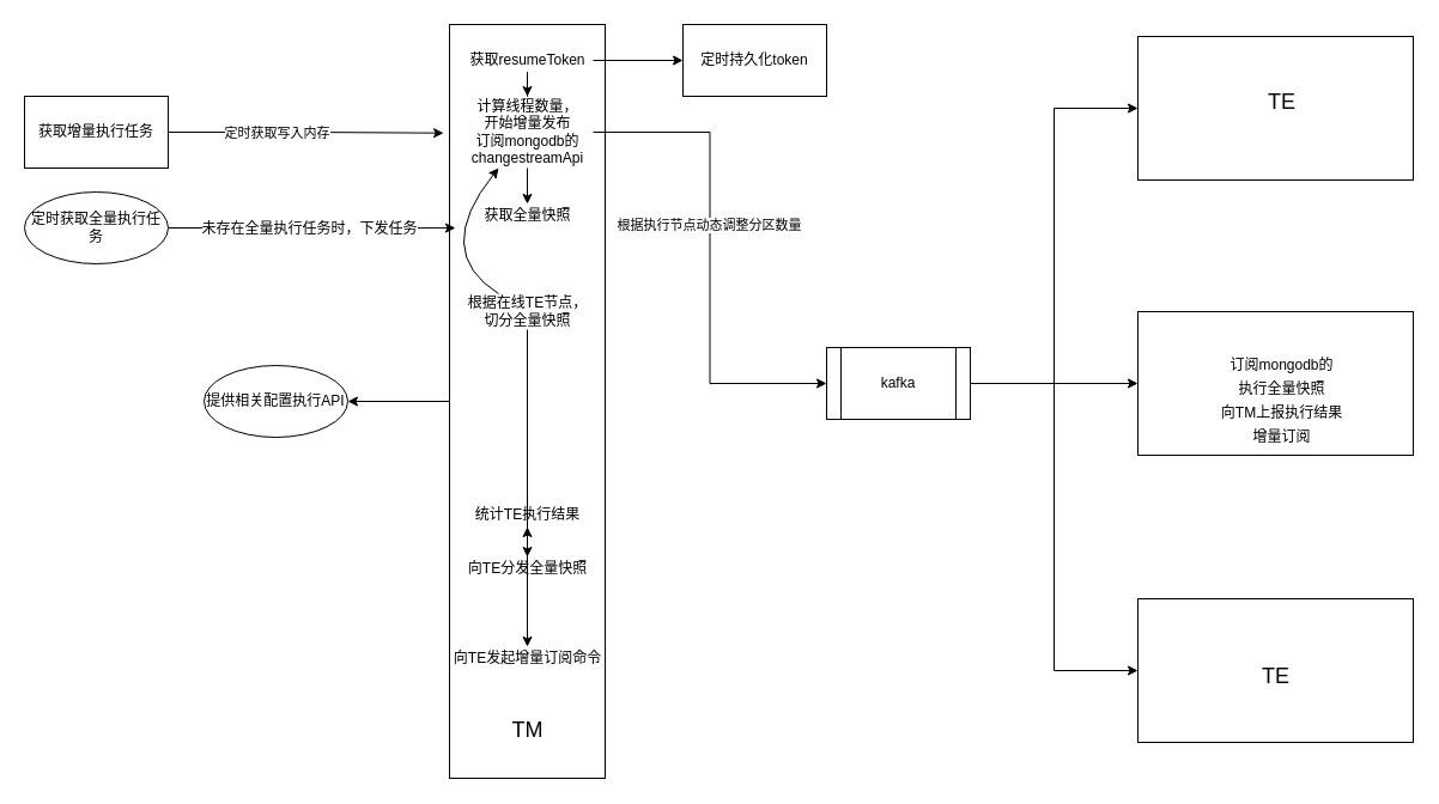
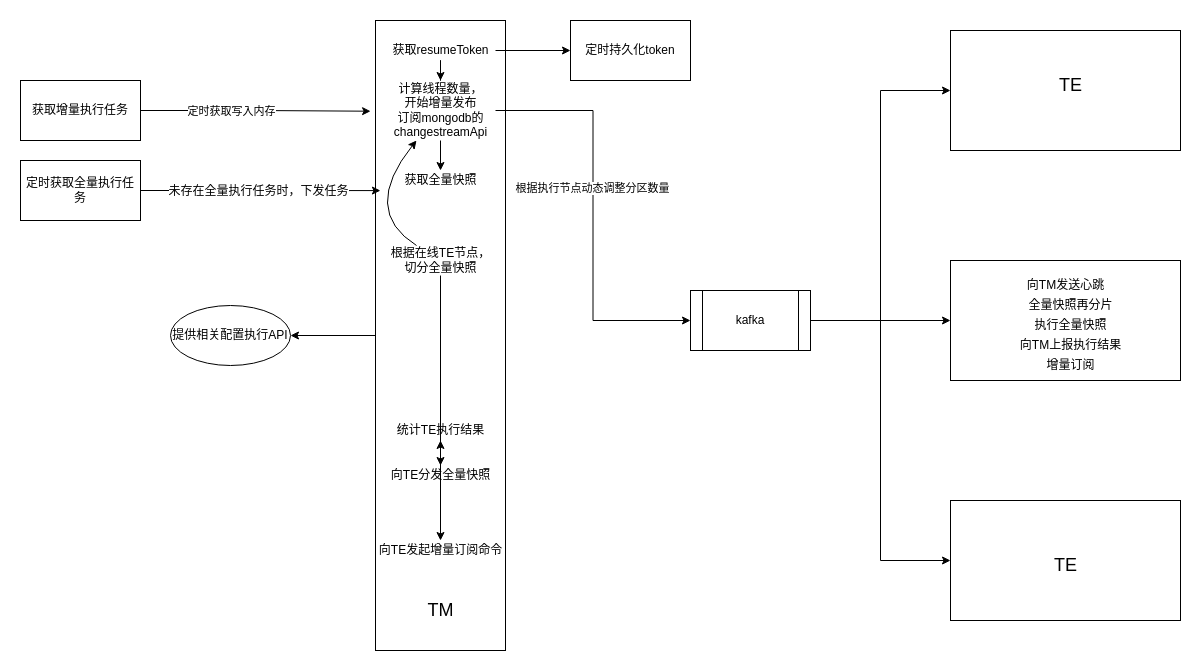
  <mxCell id="0" />
  <mxCell id="1" parent="0" />
  <mxCell id="2" value="" style="edgeStyle=orthogonalEdgeStyle;rounded=0;orthogonalLoop=1;jettySize=auto;html=1;fontSize=12;" edge="1" parent="1" source="3" target="42"><mxGeometry relative="1" as="geometry" /></mxCell>
  <mxCell id="3" value="" style="rounded=0;whiteSpace=wrap;html=1;" vertex="1" parent="1"><mxGeometry x="375" y="20" width="130" height="630" as="geometry" /></mxCell>
  <mxCell id="4" value="&lt;span style=&quot;color: rgba(0 , 0 , 0 , 0) ; font-family: monospace ; font-size: 0px&quot;&gt;%3CmxGraphModel%3E%3Croot%3E%3CmxCell%20id%3D%220%22%2F%3E%3CmxCell%20id%3D%221%22%20parent%3D%220%22%2F%3E%3CmxCell%20id%3D%222%22%20value%3D%22%26lt%3Bfont%20style%3D%26quot%3Bfont-size%3A%2018px%26quot%3B%26gt%3BTM%26lt%3B%2Ffont%26gt%3B%22%20style%3D%22text%3Bhtml%3D1%3Balign%3Dcenter%3BverticalAlign%3Dmiddle%3Bresizable%3D0%3Bpoints%3D%5B%5D%3Bautosize%3D1%3BstrokeColor%3Dnone%3BfillColor%3Dnone%3B%22%20vertex%3D%221%22%20parent%3D%221%22%3E%3CmxGeometry%20x%3D%22180%22%20y%3D%22660%22%20width%3D%2240%22%20height%3D%2220%22%20as%3D%22geometry%22%2F%3E%3C%2FmxCell%3E%3C%2Froot%3E%3C%2FmxGraphModel%3E&lt;/span&gt;" style="rounded=0;whiteSpace=wrap;html=1;" vertex="1" parent="1"><mxGeometry x="950" y="30" width="230" height="120" as="geometry" /></mxCell>
  <mxCell id="5" value="" style="rounded=0;whiteSpace=wrap;html=1;" vertex="1" parent="1"><mxGeometry x="950" y="260" width="230" height="120" as="geometry" /></mxCell>
  <mxCell id="6" value="" style="rounded=0;whiteSpace=wrap;html=1;" vertex="1" parent="1"><mxGeometry x="950" y="500" width="230" height="120" as="geometry" /></mxCell>
  <mxCell id="7" value="" style="edgeStyle=orthogonalEdgeStyle;rounded=0;orthogonalLoop=1;jettySize=auto;html=1;" edge="1" parent="1" source="9" target="22"><mxGeometry relative="1" as="geometry" /></mxCell>
  <mxCell id="8" value="" style="edgeStyle=orthogonalEdgeStyle;rounded=0;orthogonalLoop=1;jettySize=auto;html=1;" edge="1" parent="1" source="9" target="19"><mxGeometry relative="1" as="geometry" /></mxCell>
  <mxCell id="9" value="获取resumeToken" style="text;html=1;align=center;verticalAlign=middle;resizable=0;points=[];autosize=1;strokeColor=none;fillColor=none;" vertex="1" parent="1"><mxGeometry x="385" y="40" width="110" height="20" as="geometry" /></mxCell>
  <mxCell id="10" value="获取全量快照" style="text;html=1;align=center;verticalAlign=middle;resizable=0;points=[];autosize=1;strokeColor=none;fillColor=none;" vertex="1" parent="1"><mxGeometry x="395" y="170" width="90" height="20" as="geometry" /></mxCell>
  <mxCell id="11" value="" style="edgeStyle=orthogonalEdgeStyle;rounded=0;orthogonalLoop=1;jettySize=auto;html=1;" edge="1" parent="1" source="12" target="14"><mxGeometry relative="1" as="geometry" /></mxCell>
  <mxCell id="12" value="根据在线TE节点，&lt;br&gt;切分全量快照" style="text;html=1;align=center;verticalAlign=middle;resizable=0;points=[];autosize=1;strokeColor=none;fillColor=none;" vertex="1" parent="1"><mxGeometry x="385" y="245" width="110" height="30" as="geometry" /></mxCell>
  <mxCell id="13" value="" style="edgeStyle=orthogonalEdgeStyle;rounded=0;orthogonalLoop=1;jettySize=auto;html=1;" edge="1" parent="1" source="14" target="21"><mxGeometry relative="1" as="geometry" /></mxCell>
  <mxCell id="14" value="向TE分发全量快照" style="text;html=1;align=center;verticalAlign=middle;resizable=0;points=[];autosize=1;strokeColor=none;fillColor=none;" vertex="1" parent="1"><mxGeometry x="385" y="465" width="110" height="20" as="geometry" /></mxCell>
  <mxCell id="15" value="向TE发起增量订阅命令" style="text;html=1;align=center;verticalAlign=middle;resizable=0;points=[];autosize=1;strokeColor=none;fillColor=none;" vertex="1" parent="1"><mxGeometry x="370" y="540" width="140" height="20" as="geometry" /></mxCell>
  <mxCell id="16" style="edgeStyle=orthogonalEdgeStyle;rounded=0;orthogonalLoop=1;jettySize=auto;html=1;" edge="1" parent="1" source="19" target="10"><mxGeometry relative="1" as="geometry" /></mxCell>
  <mxCell id="17" style="edgeStyle=orthogonalEdgeStyle;rounded=0;orthogonalLoop=1;jettySize=auto;html=1;entryX=0;entryY=0.5;entryDx=0;entryDy=0;" edge="1" parent="1" source="19" target="29"><mxGeometry relative="1" as="geometry" /></mxCell>
  <mxCell id="18" value="根据执行节点动态调整分区数量" style="edgeLabel;html=1;align=center;verticalAlign=middle;resizable=0;points=[];" vertex="1" connectable="0" parent="17"><mxGeometry x="-0.137" y="-1" relative="1" as="geometry"><mxPoint as="offset" /></mxGeometry></mxCell>
  <mxCell id="19" value="计算线程数量，&lt;br&gt;开始增量发布&lt;br&gt;订阅mongodb的&lt;br&gt;changestreamApi" style="text;html=1;align=center;verticalAlign=middle;resizable=0;points=[];autosize=1;strokeColor=none;fillColor=none;" vertex="1" parent="1"><mxGeometry x="385" y="80" width="110" height="60" as="geometry" /></mxCell>
  <mxCell id="20" value="" style="edgeStyle=orthogonalEdgeStyle;rounded=0;orthogonalLoop=1;jettySize=auto;html=1;" edge="1" parent="1" source="21" target="15"><mxGeometry relative="1" as="geometry" /></mxCell>
  <mxCell id="21" value="统计TE执行结果" style="text;html=1;align=center;verticalAlign=middle;resizable=0;points=[];autosize=1;strokeColor=none;fillColor=none;" vertex="1" parent="1"><mxGeometry x="390" y="420" width="100" height="20" as="geometry" /></mxCell>
  <mxCell id="22" value="定时持久化token" style="whiteSpace=wrap;html=1;" vertex="1" parent="1"><mxGeometry x="570" y="20" width="120" height="60" as="geometry" /></mxCell>
  <mxCell id="23" style="edgeStyle=orthogonalEdgeStyle;rounded=0;orthogonalLoop=1;jettySize=auto;html=1;entryX=-0.038;entryY=0.144;entryDx=0;entryDy=0;entryPerimeter=0;" edge="1" parent="1" source="25" target="3"><mxGeometry relative="1" as="geometry" /></mxCell>
  <mxCell id="24" value="定时获取写入内存" style="edgeLabel;html=1;align=center;verticalAlign=middle;resizable=0;points=[];" vertex="1" connectable="0" parent="23"><mxGeometry x="-0.217" relative="1" as="geometry"><mxPoint as="offset" /></mxGeometry></mxCell>
  <mxCell id="25" value="获取增量执行任务" style="whiteSpace=wrap;html=1;" vertex="1" parent="1"><mxGeometry x="20" y="80" width="120" height="60" as="geometry" /></mxCell>
  <mxCell id="26" style="edgeStyle=orthogonalEdgeStyle;rounded=0;orthogonalLoop=1;jettySize=auto;html=1;entryX=0;entryY=0.5;entryDx=0;entryDy=0;" edge="1" parent="1" source="29" target="4"><mxGeometry relative="1" as="geometry" /></mxCell>
  <mxCell id="27" style="edgeStyle=orthogonalEdgeStyle;rounded=0;orthogonalLoop=1;jettySize=auto;html=1;" edge="1" parent="1" source="29" target="5"><mxGeometry relative="1" as="geometry" /></mxCell>
  <mxCell id="28" style="edgeStyle=orthogonalEdgeStyle;rounded=0;orthogonalLoop=1;jettySize=auto;html=1;entryX=0;entryY=0.5;entryDx=0;entryDy=0;" edge="1" parent="1" source="29" target="6"><mxGeometry relative="1" as="geometry" /></mxCell>
  <mxCell id="29" value="kafka" style="shape=process;whiteSpace=wrap;html=1;backgroundOutline=1;" vertex="1" parent="1"><mxGeometry x="690" y="290" width="120" height="60" as="geometry" /></mxCell>
- <mxCell id="31" value="订阅mongodb的" style="text;html=1;align=center;verticalAlign=middle;resizable=0;points=[];autosize=1;strokeColor=none;fillColor=none;" vertex="1" parent="1"><mxGeometry x="1020" y="295" width="100" height="20" as="geometry" /></mxCell>
+ <mxCell id="30" value="向TM发送心跳" style="text;html=1;align=center;verticalAlign=middle;resizable=0;points=[];autosize=1;strokeColor=none;fillColor=none;" vertex="1" parent="1"><mxGeometry x="1020" y="275" width="90" height="20" as="geometry" /></mxCell>
+ <mxCell id="31" value="全量快照再分片" style="text;html=1;align=center;verticalAlign=middle;resizable=0;points=[];autosize=1;strokeColor=none;fillColor=none;" vertex="1" parent="1"><mxGeometry x="1020" y="295" width="100" height="20" as="geometry" /></mxCell>
  <mxCell id="32" value="执行全量快照" style="text;html=1;align=center;verticalAlign=middle;resizable=0;points=[];autosize=1;strokeColor=none;fillColor=none;" vertex="1" parent="1"><mxGeometry x="1025" y="315" width="90" height="20" as="geometry" /></mxCell>
  <mxCell id="33" value="向TM上报执行结果" style="text;html=1;align=center;verticalAlign=middle;resizable=0;points=[];autosize=1;strokeColor=none;fillColor=none;" vertex="1" parent="1"><mxGeometry x="1010" y="335" width="120" height="20" as="geometry" /></mxCell>
  <mxCell id="34" value="增量订阅" style="text;html=1;align=center;verticalAlign=middle;resizable=0;points=[];autosize=1;strokeColor=none;fillColor=none;" vertex="1" parent="1"><mxGeometry x="1040" y="355" width="60" height="20" as="geometry" /></mxCell>
  <mxCell id="35" value="TE" style="text;html=1;align=center;verticalAlign=middle;resizable=0;points=[];autosize=1;strokeColor=none;fillColor=none;fontSize=18;" vertex="1" parent="1"><mxGeometry x="1045" y="550" width="40" height="30" as="geometry" /></mxCell>
  <mxCell id="36" style="edgeStyle=orthogonalEdgeStyle;rounded=0;orthogonalLoop=1;jettySize=auto;html=1;entryX=0.038;entryY=0.27;entryDx=0;entryDy=0;entryPerimeter=0;fontSize=12;" edge="1" parent="1" source="38" target="3"><mxGeometry relative="1" as="geometry" /></mxCell>
  <mxCell id="37" value="未存在全量执行任务时，下发任务" style="edgeLabel;html=1;align=center;verticalAlign=middle;resizable=0;points=[];fontSize=12;" vertex="1" connectable="0" parent="36"><mxGeometry x="0.093" y="-3" relative="1" as="geometry"><mxPoint x="-13" y="-3" as="offset" /></mxGeometry></mxCell>
- <mxCell id="38" value="定时获取全量执行任务" style="ellipse;whiteSpace=wrap;html=1;" vertex="1" parent="1"><mxGeometry x="20" y="160" width="120" height="60" as="geometry" /></mxCell>
+ <mxCell id="38" value="定时获取全量执行任务" style="whiteSpace=wrap;html=1;" vertex="1" parent="1"><mxGeometry x="20" y="160" width="120" height="60" as="geometry" /></mxCell>
  <mxCell id="39" value="" style="curved=1;endArrow=classic;html=1;rounded=0;fontSize=12;" edge="1" parent="1" source="12" target="19"><mxGeometry width="50" height="50" relative="1" as="geometry"><mxPoint x="150" y="380" as="sourcePoint" /><mxPoint x="200" y="330" as="targetPoint" /><Array as="points"><mxPoint x="360" y="210" /></Array></mxGeometry></mxCell>
  <mxCell id="40" value="&lt;font style=&quot;font-size: 18px&quot;&gt;TM&lt;/font&gt;" style="text;html=1;align=center;verticalAlign=middle;resizable=0;points=[];autosize=1;strokeColor=none;fillColor=none;" vertex="1" parent="1"><mxGeometry x="420" y="600" width="40" height="20" as="geometry" /></mxCell>
  <mxCell id="41" value="TE" style="text;html=1;align=center;verticalAlign=middle;resizable=0;points=[];autosize=1;strokeColor=none;fillColor=none;fontSize=18;" vertex="1" parent="1"><mxGeometry x="1050" y="70" width="40" height="30" as="geometry" /></mxCell>
  <mxCell id="42" value="提供相关配置执行API" style="ellipse;whiteSpace=wrap;html=1;rounded=0;" vertex="1" parent="1"><mxGeometry x="170" y="305" width="120" height="60" as="geometry" /></mxCell>
